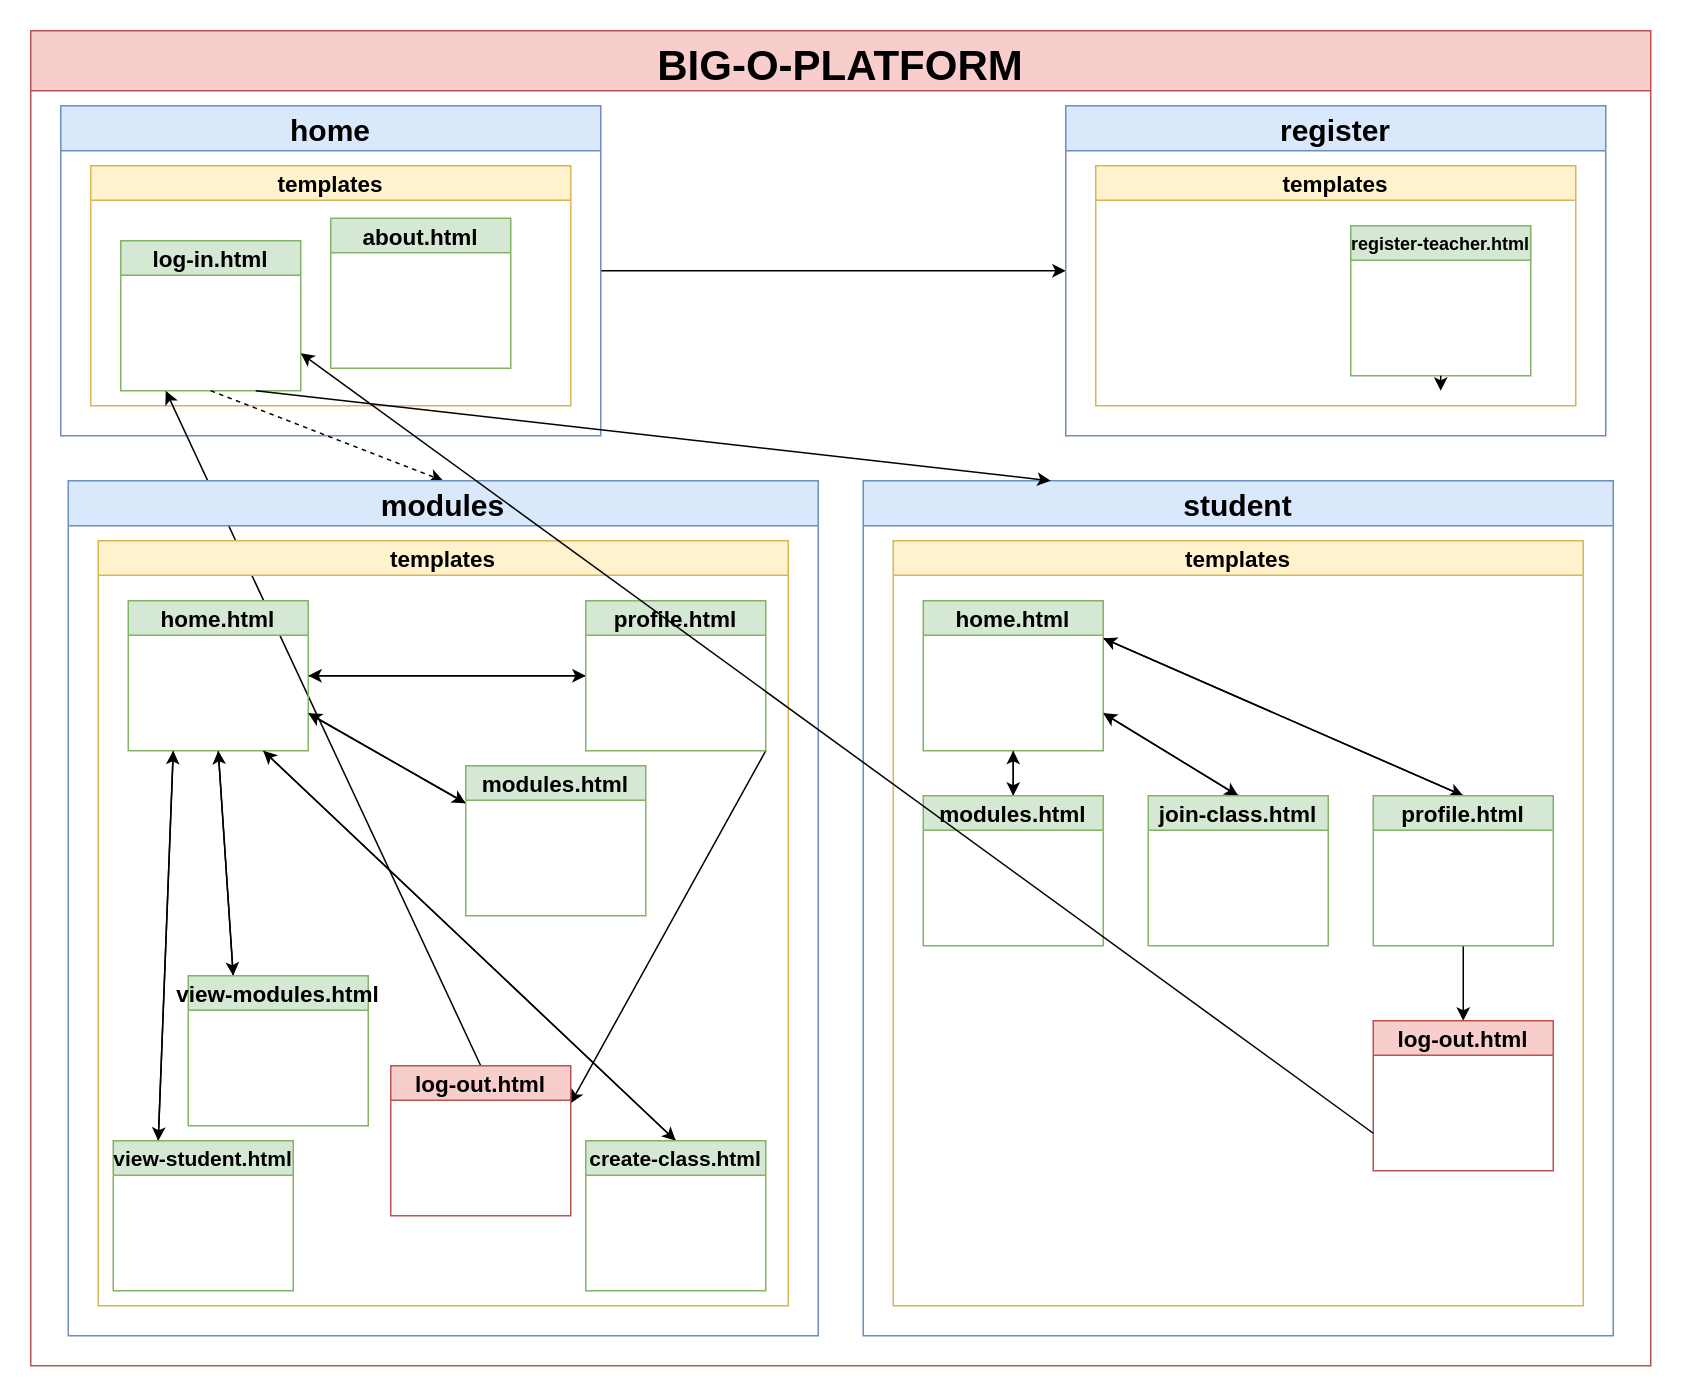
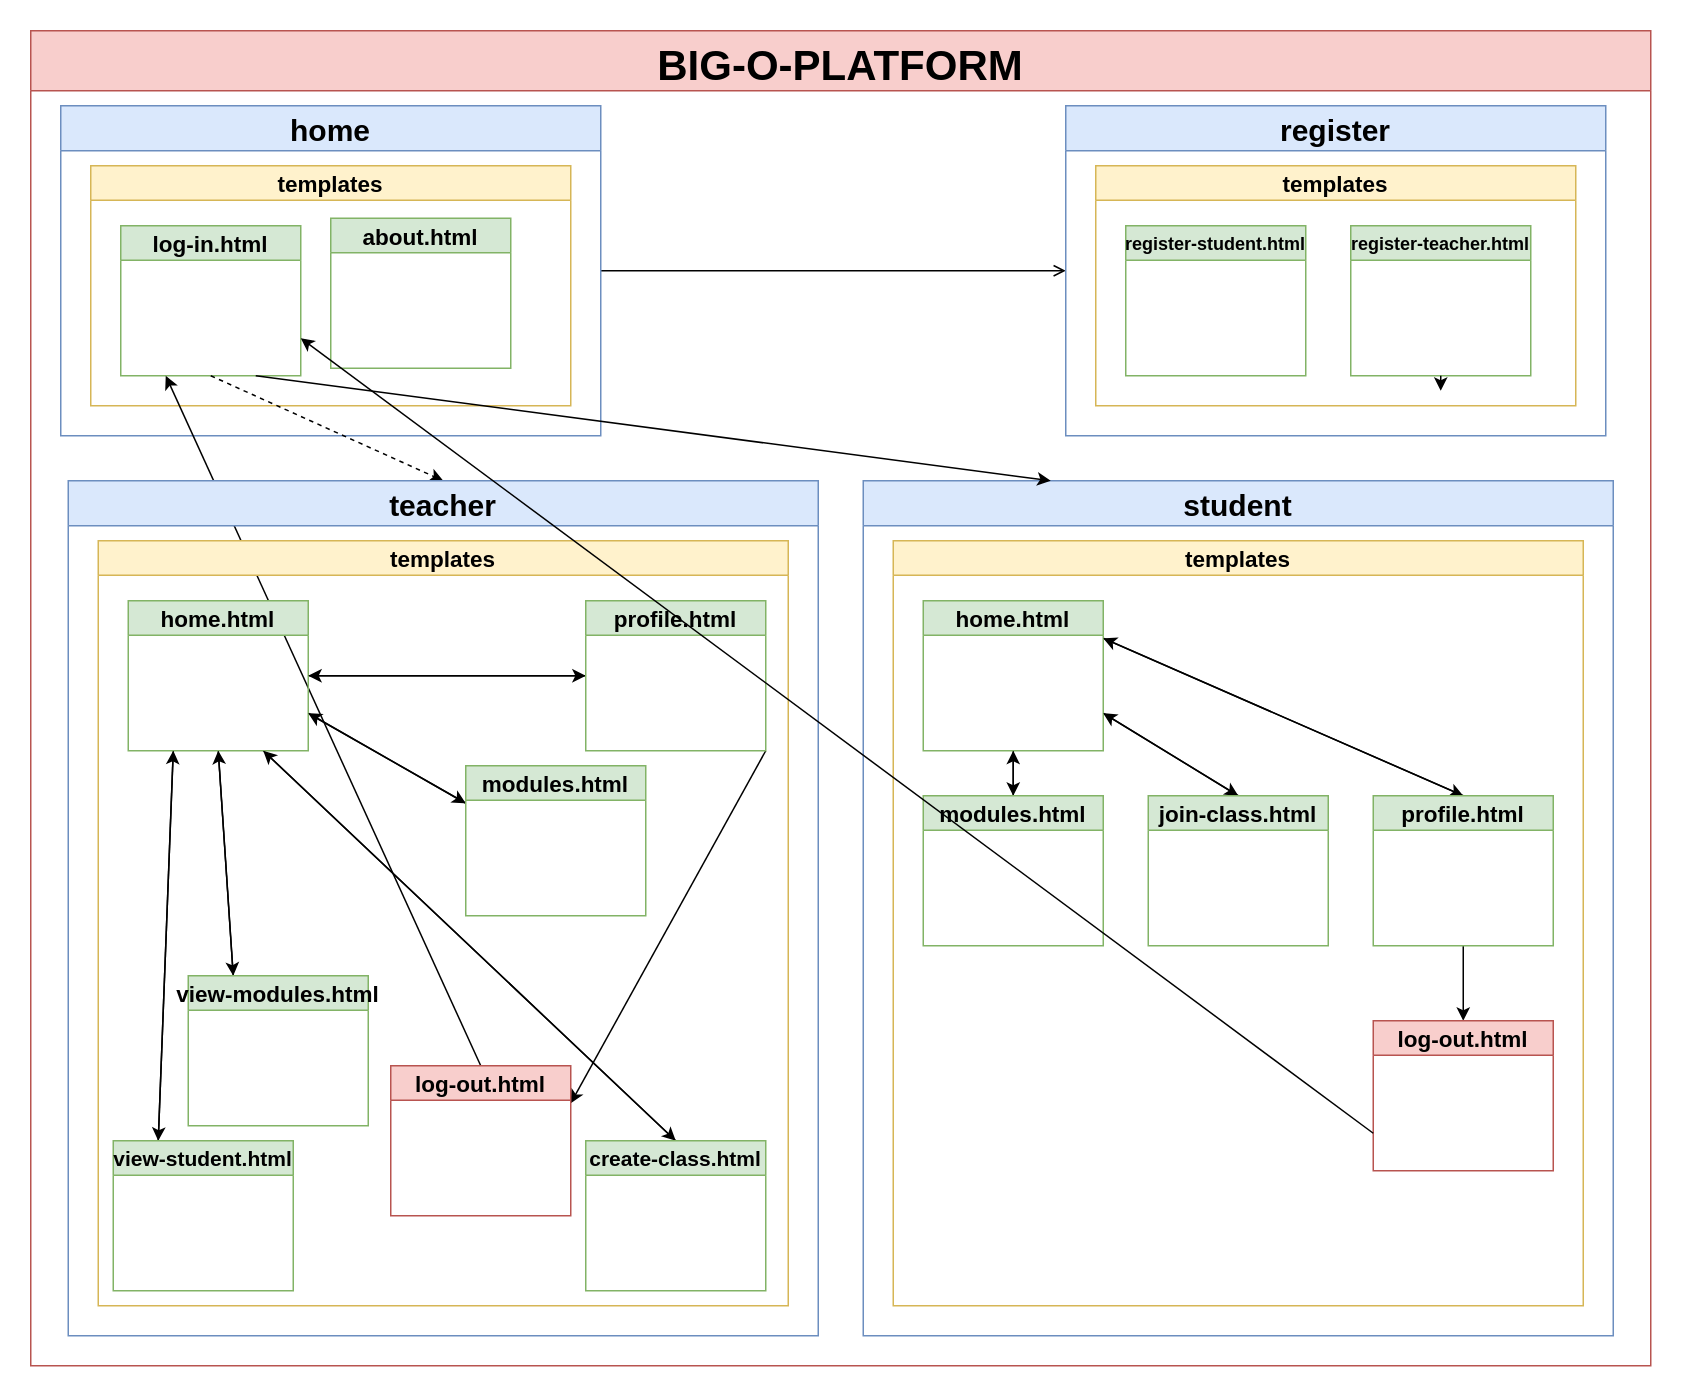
  <mxCell id="0" />
  <mxCell id="1" parent="0" />
  <mxCell id="2" value="BIG-O-PLATFORM" style="swimlane;fontSize=28;startSize=40;fillColor=#f8cecc;strokeColor=#b85450;" parent="1" vertex="1"><mxGeometry x="20" y="20" width="1080" height="890" as="geometry" /></mxCell>
- <mxCell id="3" style="edgeStyle=none;html=1;exitX=1;exitY=0.5;exitDx=0;exitDy=0;entryX=0;entryY=0.5;entryDx=0;entryDy=0;fontSize=13;" parent="2" source="4" target="8" edge="1"><mxGeometry relative="1" as="geometry" /></mxCell>
+ <mxCell id="3" style="edgeStyle=none;html=1;exitX=1;exitY=0.5;exitDx=0;exitDy=0;entryX=0;entryY=0.5;entryDx=0;entryDy=0;fontSize=13;endArrow=open;" parent="2" source="4" target="8" edge="1"><mxGeometry relative="1" as="geometry" /></mxCell>
  <mxCell id="4" value="home" style="swimlane;fontSize=20;startSize=30;fillColor=#dae8fc;strokeColor=#6c8ebf;" parent="2" vertex="1"><mxGeometry x="20" y="50" width="360" height="220" as="geometry" /></mxCell>
  <mxCell id="5" value="templates" style="swimlane;fontSize=15;fillColor=#fff2cc;strokeColor=#d6b656;" parent="4" vertex="1"><mxGeometry x="20" y="40" width="320" height="160" as="geometry" /></mxCell>
- <mxCell id="6" value="log-in.html" style="swimlane;fontSize=15;fillColor=#d5e8d4;strokeColor=#82b366;" parent="5" vertex="1"><mxGeometry x="20" y="50" width="120" height="100" as="geometry" /></mxCell>
+ <mxCell id="6" value="log-in.html" style="swimlane;fontSize=15;fillColor=#d5e8d4;strokeColor=#82b366;" parent="5" vertex="1"><mxGeometry x="20" y="40" width="120" height="100" as="geometry" /></mxCell>
  <mxCell id="7" value="about.html" style="swimlane;fontSize=15;fillColor=#d5e8d4;strokeColor=#82b366;" parent="5" vertex="1"><mxGeometry x="160" y="35" width="120" height="100" as="geometry" /></mxCell>
  <mxCell id="8" value="register" style="swimlane;fontSize=20;startSize=30;fillColor=#dae8fc;strokeColor=#6c8ebf;" parent="2" vertex="1"><mxGeometry x="690" y="50" width="360" height="220" as="geometry" /></mxCell>
  <mxCell id="9" value="templates" style="swimlane;fontSize=15;fillColor=#fff2cc;strokeColor=#d6b656;" parent="8" vertex="1"><mxGeometry x="20" y="40" width="320" height="160" as="geometry" /></mxCell>
+ <mxCell id="10" value="register-student.html" style="swimlane;fontSize=12;fillColor=#d5e8d4;strokeColor=#82b366;" parent="9" vertex="1"><mxGeometry x="20" y="40" width="120" height="100" as="geometry" /></mxCell>
  <mxCell id="11" value="register-teacher.html" style="swimlane;fontSize=12;fillColor=#d5e8d4;strokeColor=#82b366;" parent="9" vertex="1"><mxGeometry x="170" y="40" width="120" height="100" as="geometry" /></mxCell>
  <mxCell id="12" style="edgeStyle=none;html=1;exitX=0.5;exitY=1;exitDx=0;exitDy=0;entryX=0.5;entryY=0;entryDx=0;entryDy=0;fontSize=13;dashed=1;" parent="2" source="6" target="14" edge="1"><mxGeometry relative="1" as="geometry" /></mxCell>
  <mxCell id="13" style="edgeStyle=none;html=1;exitX=0.5;exitY=0;exitDx=0;exitDy=0;entryX=0.25;entryY=1;entryDx=0;entryDy=0;fontSize=13;" parent="2" source="33" target="6" edge="1"><mxGeometry relative="1" as="geometry" /></mxCell>
- <mxCell id="14" value="modules" style="swimlane;fontSize=20;startSize=30;fillColor=#dae8fc;strokeColor=#6c8ebf;" parent="2" vertex="1"><mxGeometry x="25" y="300" width="500" height="570" as="geometry" /></mxCell>
+ <mxCell id="14" value="teacher" style="swimlane;fontSize=20;startSize=30;fillColor=#dae8fc;strokeColor=#6c8ebf;" parent="2" vertex="1"><mxGeometry x="25" y="300" width="500" height="570" as="geometry" /></mxCell>
  <mxCell id="15" value="templates" style="swimlane;fontSize=15;fillColor=#fff2cc;strokeColor=#d6b656;" parent="14" vertex="1"><mxGeometry x="20" y="40" width="460" height="510" as="geometry" /></mxCell>
  <mxCell id="16" style="edgeStyle=none;html=1;exitX=0.25;exitY=1;exitDx=0;exitDy=0;entryX=0.25;entryY=0;entryDx=0;entryDy=0;fontSize=13;" parent="15" source="21" target="30" edge="1"><mxGeometry relative="1" as="geometry" /></mxCell>
  <mxCell id="17" style="edgeStyle=none;html=1;exitX=0.5;exitY=1;exitDx=0;exitDy=0;entryX=0.25;entryY=0;entryDx=0;entryDy=0;fontSize=13;" parent="15" source="21" target="28" edge="1"><mxGeometry relative="1" as="geometry" /></mxCell>
  <mxCell id="18" style="edgeStyle=none;html=1;exitX=0.75;exitY=1;exitDx=0;exitDy=0;entryX=0.5;entryY=0;entryDx=0;entryDy=0;fontSize=13;" parent="15" source="21" target="23" edge="1"><mxGeometry relative="1" as="geometry" /></mxCell>
  <mxCell id="19" style="edgeStyle=none;html=1;exitX=1;exitY=0.5;exitDx=0;exitDy=0;entryX=0;entryY=0.5;entryDx=0;entryDy=0;fontSize=13;" parent="15" source="21" target="26" edge="1"><mxGeometry relative="1" as="geometry" /></mxCell>
  <mxCell id="20" style="edgeStyle=none;html=1;exitX=1;exitY=0.75;exitDx=0;exitDy=0;entryX=0;entryY=0.25;entryDx=0;entryDy=0;fontSize=13;" parent="15" source="21" target="32" edge="1"><mxGeometry relative="1" as="geometry" /></mxCell>
  <mxCell id="21" value="home.html" style="swimlane;fontSize=15;fillColor=#d5e8d4;strokeColor=#82b366;" parent="15" vertex="1"><mxGeometry x="20" y="40" width="120" height="100" as="geometry" /></mxCell>
  <mxCell id="22" style="edgeStyle=none;html=1;exitX=0.5;exitY=0;exitDx=0;exitDy=0;entryX=0.75;entryY=1;entryDx=0;entryDy=0;fontSize=13;" parent="15" source="23" target="21" edge="1"><mxGeometry relative="1" as="geometry" /></mxCell>
  <mxCell id="23" value="create-class.html" style="swimlane;fontSize=14;fillColor=#d5e8d4;strokeColor=#82b366;" parent="15" vertex="1"><mxGeometry x="325" y="400" width="120" height="100" as="geometry" /></mxCell>
  <mxCell id="24" style="edgeStyle=none;html=1;exitX=0;exitY=0.5;exitDx=0;exitDy=0;entryX=1;entryY=0.5;entryDx=0;entryDy=0;fontSize=13;" parent="15" source="26" target="21" edge="1"><mxGeometry relative="1" as="geometry" /></mxCell>
  <mxCell id="25" style="edgeStyle=none;html=1;exitX=1;exitY=1;exitDx=0;exitDy=0;entryX=1;entryY=0.25;entryDx=0;entryDy=0;fontSize=13;" parent="15" source="26" target="33" edge="1"><mxGeometry relative="1" as="geometry" /></mxCell>
  <mxCell id="26" value="profile.html" style="swimlane;fontSize=15;fillColor=#d5e8d4;strokeColor=#82b366;" parent="15" vertex="1"><mxGeometry x="325" y="40" width="120" height="100" as="geometry" /></mxCell>
  <mxCell id="27" style="edgeStyle=none;html=1;exitX=0.25;exitY=0;exitDx=0;exitDy=0;entryX=0.5;entryY=1;entryDx=0;entryDy=0;fontSize=13;" parent="15" source="28" target="21" edge="1"><mxGeometry relative="1" as="geometry" /></mxCell>
  <mxCell id="28" value="view-modules.html" style="swimlane;fontSize=15;fillColor=#d5e8d4;strokeColor=#82b366;" parent="15" vertex="1"><mxGeometry x="60" y="290" width="120" height="100" as="geometry" /></mxCell>
  <mxCell id="29" style="edgeStyle=none;html=1;exitX=0.25;exitY=0;exitDx=0;exitDy=0;entryX=0.25;entryY=1;entryDx=0;entryDy=0;fontSize=13;" parent="15" source="30" target="21" edge="1"><mxGeometry relative="1" as="geometry" /></mxCell>
  <mxCell id="30" value="view-student.html" style="swimlane;fontSize=14;fillColor=#d5e8d4;strokeColor=#82b366;" parent="15" vertex="1"><mxGeometry x="10" y="400" width="120" height="100" as="geometry" /></mxCell>
  <mxCell id="31" style="edgeStyle=none;html=1;exitX=0;exitY=0.25;exitDx=0;exitDy=0;entryX=1;entryY=0.75;entryDx=0;entryDy=0;fontSize=13;" parent="15" source="32" target="21" edge="1"><mxGeometry relative="1" as="geometry" /></mxCell>
  <mxCell id="32" value="modules.html" style="swimlane;fontSize=15;fillColor=#d5e8d4;strokeColor=#82b366;" parent="15" vertex="1"><mxGeometry x="245" y="150" width="120" height="100" as="geometry" /></mxCell>
  <mxCell id="33" value="log-out.html" style="swimlane;fontSize=15;fillColor=#f8cecc;strokeColor=#b85450;" parent="15" vertex="1"><mxGeometry x="195" y="350" width="120" height="100" as="geometry" /></mxCell>
  <mxCell id="34" value="student" style="swimlane;fontSize=20;startSize=30;fillColor=#dae8fc;strokeColor=#6c8ebf;" parent="2" vertex="1"><mxGeometry x="555" y="300" width="500" height="570" as="geometry" /></mxCell>
  <mxCell id="35" value="templates" style="swimlane;fontSize=15;fillColor=#fff2cc;strokeColor=#d6b656;" parent="34" vertex="1"><mxGeometry x="20" y="40" width="460" height="510" as="geometry" /></mxCell>
  <mxCell id="36" style="edgeStyle=none;html=1;exitX=0.5;exitY=1;exitDx=0;exitDy=0;entryX=0.5;entryY=0;entryDx=0;entryDy=0;fontSize=13;" parent="35" source="39" target="46" edge="1"><mxGeometry relative="1" as="geometry" /></mxCell>
  <mxCell id="37" style="edgeStyle=none;html=1;exitX=1;exitY=0.75;exitDx=0;exitDy=0;entryX=0.5;entryY=0;entryDx=0;entryDy=0;fontSize=13;" parent="35" source="39" target="41" edge="1"><mxGeometry relative="1" as="geometry" /></mxCell>
  <mxCell id="38" style="edgeStyle=none;html=1;exitX=1;exitY=0.25;exitDx=0;exitDy=0;entryX=0.5;entryY=0;entryDx=0;entryDy=0;fontSize=13;" parent="35" source="39" target="44" edge="1"><mxGeometry relative="1" as="geometry" /></mxCell>
  <mxCell id="39" value="home.html" style="swimlane;fontSize=15;fillColor=#d5e8d4;strokeColor=#82b366;" parent="35" vertex="1"><mxGeometry x="20" y="40" width="120" height="100" as="geometry" /></mxCell>
  <mxCell id="40" style="edgeStyle=none;html=1;exitX=0.5;exitY=0;exitDx=0;exitDy=0;entryX=1;entryY=0.75;entryDx=0;entryDy=0;fontSize=13;" parent="35" source="41" target="39" edge="1"><mxGeometry relative="1" as="geometry" /></mxCell>
  <mxCell id="41" value="join-class.html" style="swimlane;fontSize=15;fillColor=#d5e8d4;strokeColor=#82b366;" parent="35" vertex="1"><mxGeometry x="170" y="170" width="120" height="100" as="geometry" /></mxCell>
  <mxCell id="42" style="edgeStyle=none;html=1;exitX=0.5;exitY=0;exitDx=0;exitDy=0;entryX=1;entryY=0.25;entryDx=0;entryDy=0;fontSize=13;" parent="35" source="44" target="39" edge="1"><mxGeometry relative="1" as="geometry" /></mxCell>
  <mxCell id="43" style="edgeStyle=none;html=1;exitX=0.5;exitY=1;exitDx=0;exitDy=0;entryX=0.5;entryY=0;entryDx=0;entryDy=0;fontSize=13;" parent="35" source="44" target="47" edge="1"><mxGeometry relative="1" as="geometry" /></mxCell>
  <mxCell id="44" value="profile.html" style="swimlane;fontSize=15;fillColor=#d5e8d4;strokeColor=#82b366;" parent="35" vertex="1"><mxGeometry x="320" y="170" width="120" height="100" as="geometry" /></mxCell>
  <mxCell id="45" style="edgeStyle=none;html=1;exitX=0.5;exitY=0;exitDx=0;exitDy=0;entryX=0.5;entryY=1;entryDx=0;entryDy=0;fontSize=13;" parent="35" source="46" target="39" edge="1"><mxGeometry relative="1" as="geometry" /></mxCell>
  <mxCell id="46" value="modules.html" style="swimlane;fontSize=15;fillColor=#d5e8d4;strokeColor=#82b366;" parent="35" vertex="1"><mxGeometry x="20" y="170" width="120" height="100" as="geometry" /></mxCell>
  <mxCell id="47" value="log-out.html" style="swimlane;fontSize=15;fillColor=#f8cecc;strokeColor=#b85450;" parent="35" vertex="1"><mxGeometry x="320" y="320" width="120" height="100" as="geometry" /></mxCell>
  <mxCell id="48" style="edgeStyle=none;html=1;exitX=0;exitY=0.75;exitDx=0;exitDy=0;entryX=1;entryY=0.75;entryDx=0;entryDy=0;fontSize=13;" parent="2" source="47" target="6" edge="1"><mxGeometry relative="1" as="geometry" /></mxCell>
  <mxCell id="49" style="edgeStyle=none;html=1;exitX=0.75;exitY=1;exitDx=0;exitDy=0;entryX=0.25;entryY=0;entryDx=0;entryDy=0;fontSize=13;" parent="2" source="6" target="34" edge="1"><mxGeometry relative="1" as="geometry" /></mxCell>
  <mxCell id="50" style="edgeStyle=none;html=1;exitX=0.5;exitY=1;exitDx=0;exitDy=0;fontSize=12;" edge="1" parent="1" source="11"><mxGeometry relative="1" as="geometry"><mxPoint x="960" y="260" as="targetPoint" /></mxGeometry></mxCell>
